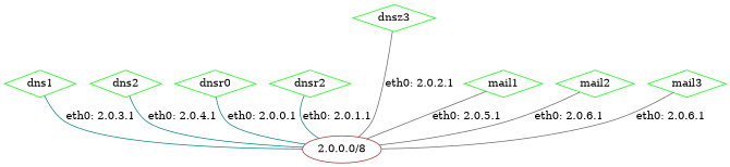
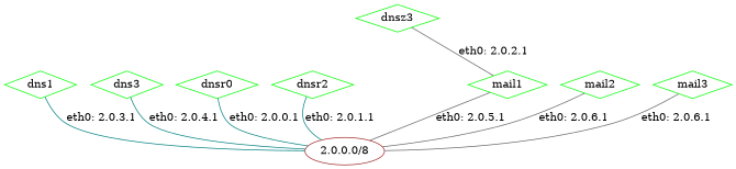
  graph {
    node [color=green shape=diamond]
    edge [color=teal]
    n1 [color=brown label="2.0.0.0/8" shape=ellipse]
    dns1
-   dns2
+   dns2 [label=dns3]
    n4 [label=dnsr0]
    dnsr2
    n6 [label=dnsz3]
    mail1
    mail2
    mail3
    dns1 -- n1 [label="eth0: 2.0.3.1"]
    dns2 -- n1 [label="eth0: 2.0.4.1"]
    n4 -- n1 [label="eth0: 2.0.0.1"]
    dnsr2 -- n1 [label="eth0: 2.0.1.1"]
-   n6 -- n1 [color=gray40 label="eth0: 2.0.2.1"]
+   n6 -- mail1 [color=gray40 label="eth0: 2.0.2.1"]
    mail1 -- n1 [color=gray40 label="eth0: 2.0.5.1"]
    mail2 -- n1 [color=gray40 label="eth0: 2.0.6.1"]
    mail3 -- n1 [color=gray40 label="eth0: 2.0.6.1"]
  }
